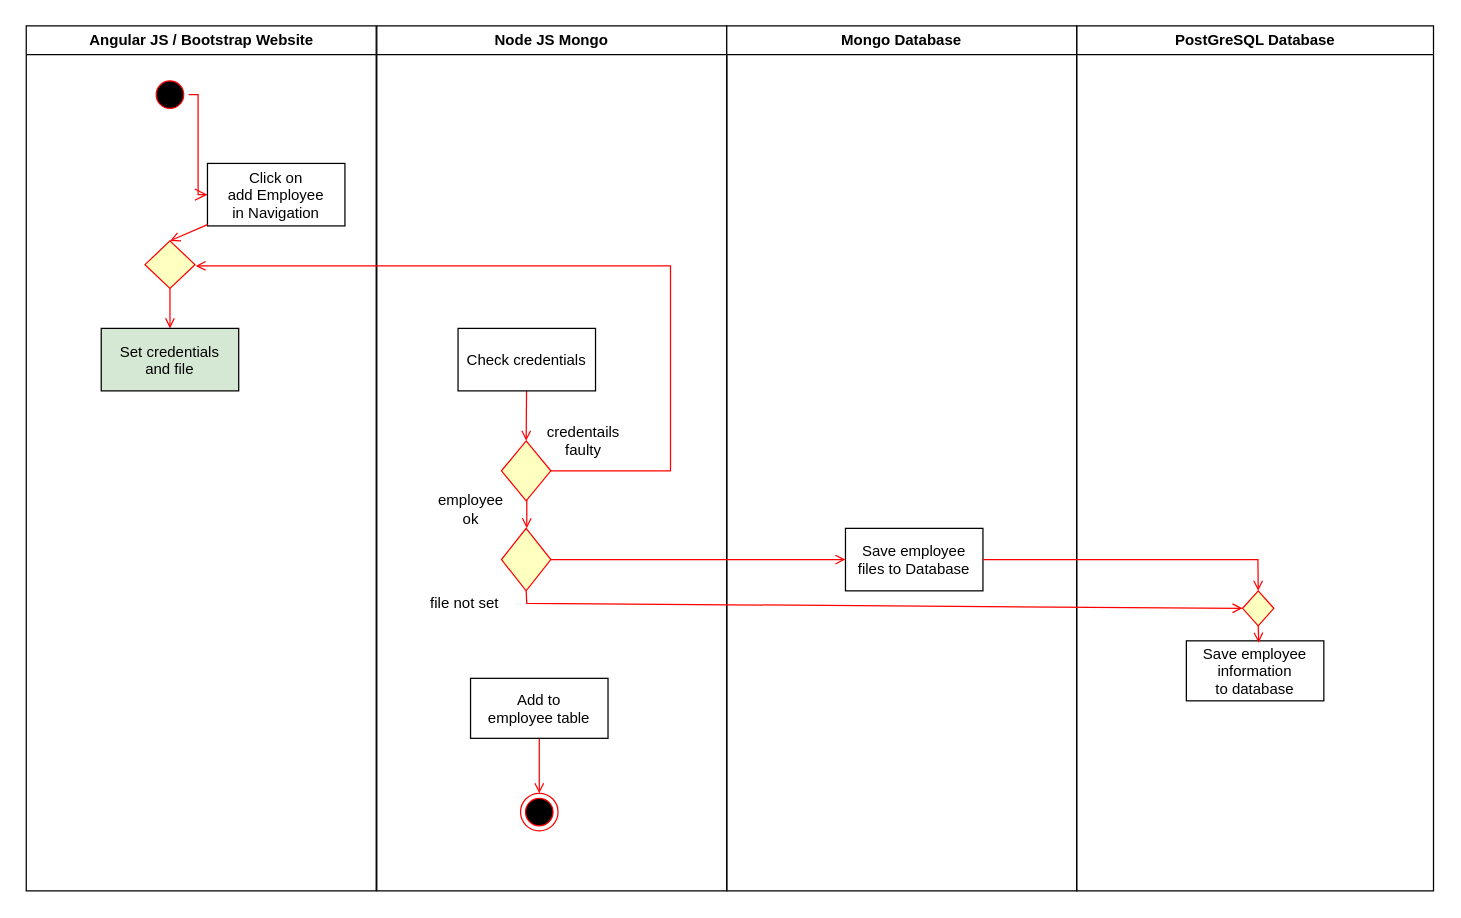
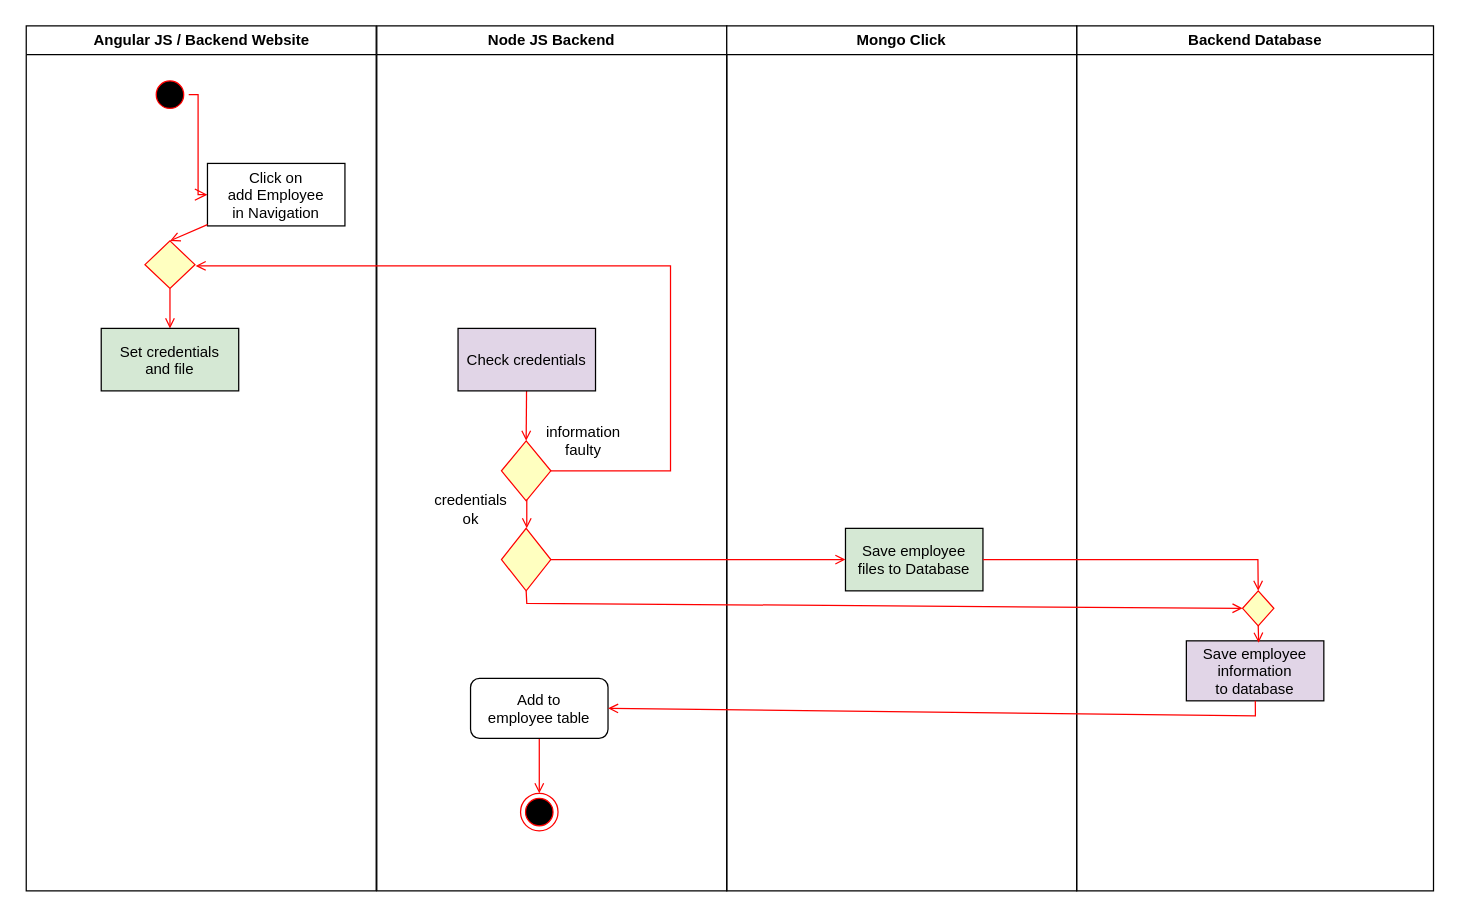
  <mxCell id="0" />
  <mxCell id="1" parent="0" />
- <mxCell id="2" value="Angular JS / Bootstrap Website" style="swimlane;whiteSpace=wrap" parent="1" vertex="1"><mxGeometry x="20.5" y="20" width="280" height="692" as="geometry" /></mxCell>
+ <mxCell id="2" value="Angular JS / Backend Website" style="swimlane;whiteSpace=wrap" parent="1" vertex="1"><mxGeometry x="20.5" y="20" width="280" height="692" as="geometry" /></mxCell>
  <mxCell id="3" value="" style="ellipse;shape=startState;fillColor=#000000;strokeColor=#ff0000;" parent="2" vertex="1"><mxGeometry x="100" y="40" width="30" height="30" as="geometry" /></mxCell>
  <mxCell id="4" value="" style="edgeStyle=elbowEdgeStyle;elbow=horizontal;verticalAlign=bottom;endArrow=open;endSize=8;strokeColor=#FF0000;endFill=1;rounded=0" parent="2" source="3" target="5" edge="1"><mxGeometry x="100" y="40" as="geometry"><mxPoint x="115" y="110" as="targetPoint" /></mxGeometry></mxCell>
  <mxCell id="5" value="Click on &#10;add Employee &#10;in Navigation" style="" parent="2" vertex="1"><mxGeometry x="145" y="110" width="110" height="50" as="geometry" /></mxCell>
  <mxCell id="6" value="" style="endArrow=open;strokeColor=#FF0000;endFill=1;rounded=0" parent="2" edge="1"><mxGeometry relative="1" as="geometry"><mxPoint x="115" y="262" as="sourcePoint" /><mxPoint x="115" y="250" as="targetPoint" /></mxGeometry></mxCell>
  <mxCell id="7" value="" style="endArrow=open;strokeColor=#FF0000;endFill=1;rounded=0;entryX=0.5;entryY=0;entryDx=0;entryDy=0;" edge="1" parent="2" source="9" target="8"><mxGeometry relative="1" as="geometry"><mxPoint x="279.5" y="288" as="sourcePoint" /><mxPoint x="115" y="212" as="targetPoint" /></mxGeometry></mxCell>
  <mxCell id="8" value="Set credentials&#10;and file" style="fillColor=#d5e8d4;" vertex="1" parent="2"><mxGeometry x="60" y="242" width="110" height="50" as="geometry" /></mxCell>
  <mxCell id="9" value="" style="rhombus;whiteSpace=wrap;html=1;fillColor=#ffffc0;strokeColor=#ff0000;" vertex="1" parent="2"><mxGeometry x="95" y="172" width="40" height="38" as="geometry" /></mxCell>
  <mxCell id="10" value="" style="endArrow=open;strokeColor=#FF0000;endFill=1;rounded=0;entryX=0.5;entryY=0;entryDx=0;entryDy=0;" edge="1" parent="2" source="5" target="9"><mxGeometry relative="1" as="geometry"><mxPoint x="279.5" y="288" as="sourcePoint" /><mxPoint x="279.5" y="370" as="targetPoint" /></mxGeometry></mxCell>
- <mxCell id="11" value="Node JS Mongo" style="swimlane;whiteSpace=wrap" parent="1" vertex="1"><mxGeometry x="301" y="20" width="280" height="692" as="geometry" /></mxCell>
+ <mxCell id="11" value="Node JS Backend" style="swimlane;whiteSpace=wrap" parent="1" vertex="1"><mxGeometry x="301" y="20" width="280" height="692" as="geometry" /></mxCell>
  <mxCell id="12" value="" style="endArrow=open;strokeColor=#FF0000;endFill=1;rounded=0;entryX=0.5;entryY=0;entryDx=0;entryDy=0;" edge="1" parent="11" source="15" target="13"><mxGeometry relative="1" as="geometry"><mxPoint x="120.08" y="262" as="sourcePoint" /><mxPoint x="120.5" y="292" as="targetPoint" /></mxGeometry></mxCell>
  <mxCell id="13" value="" style="rhombus;whiteSpace=wrap;html=1;fillColor=#ffffc0;strokeColor=#ff0000;" vertex="1" parent="11"><mxGeometry x="99.75" y="332" width="39.5" height="48" as="geometry" /></mxCell>
  <mxCell id="14" value="" style="endArrow=open;strokeColor=#FF0000;endFill=1;rounded=0;exitX=1;exitY=0.5;exitDx=0;exitDy=0;" parent="11" source="13" edge="1"><mxGeometry relative="1" as="geometry"><mxPoint x="195.5" y="312" as="sourcePoint" /><mxPoint x="-145" y="192" as="targetPoint" /><Array as="points"><mxPoint x="235" y="356" /><mxPoint x="235" y="192" /></Array></mxGeometry></mxCell>
- <mxCell id="15" value="Check credentials" style="" vertex="1" parent="11"><mxGeometry x="65" y="242" width="110" height="50" as="geometry" /></mxCell>
- <mxCell id="16" value="&lt;div&gt;credentails &lt;br&gt;&lt;/div&gt;&lt;div&gt;faulty&lt;/div&gt;" style="text;html=1;align=center;verticalAlign=middle;resizable=0;points=[];autosize=1;" vertex="1" parent="11"><mxGeometry x="125" y="317" width="80" height="30" as="geometry" /></mxCell>
- <mxCell id="17" value="&lt;div&gt;employee&lt;/div&gt;&lt;div&gt;ok&lt;br&gt;&lt;/div&gt;" style="text;html=1;align=center;verticalAlign=middle;resizable=0;points=[];autosize=1;" vertex="1" parent="11"><mxGeometry x="35" y="372" width="80" height="30" as="geometry" /></mxCell>
+ <mxCell id="15" value="Check credentials" style="fillColor=#e1d5e7;" vertex="1" parent="11"><mxGeometry x="65" y="242" width="110" height="50" as="geometry" /></mxCell>
+ <mxCell id="16" value="&lt;div&gt;information &lt;br&gt;&lt;/div&gt;&lt;div&gt;faulty&lt;/div&gt;" style="text;html=1;align=center;verticalAlign=middle;resizable=0;points=[];autosize=1;" vertex="1" parent="11"><mxGeometry x="125" y="317" width="80" height="30" as="geometry" /></mxCell>
+ <mxCell id="17" value="&lt;div&gt;credentials&lt;/div&gt;&lt;div&gt;ok&lt;br&gt;&lt;/div&gt;" style="text;html=1;align=center;verticalAlign=middle;resizable=0;points=[];autosize=1;" vertex="1" parent="11"><mxGeometry x="35" y="372" width="80" height="30" as="geometry" /></mxCell>
  <mxCell id="18" value="" style="rhombus;whiteSpace=wrap;html=1;fillColor=#ffffc0;strokeColor=#ff0000;" vertex="1" parent="11"><mxGeometry x="99.75" y="402" width="39.5" height="50" as="geometry" /></mxCell>
- <mxCell id="19" value="file not set" style="text;html=1;align=center;verticalAlign=middle;resizable=0;points=[];autosize=1;" vertex="1" parent="11"><mxGeometry x="35" y="452" width="70" height="20" as="geometry" /></mxCell>
  <mxCell id="20" value="" style="endArrow=open;strokeColor=#FF0000;endFill=1;rounded=0;" edge="1" parent="11"><mxGeometry relative="1" as="geometry"><mxPoint x="120" y="379" as="sourcePoint" /><mxPoint x="120" y="402" as="targetPoint" /><Array as="points" /></mxGeometry></mxCell>
  <mxCell id="21" value="" style="ellipse;shape=endState;fillColor=#000000;strokeColor=#ff0000" vertex="1" parent="11"><mxGeometry x="115" y="614" width="30" height="30" as="geometry" /></mxCell>
  <mxCell id="22" value="" style="endArrow=open;strokeColor=#FF0000;endFill=1;rounded=0;entryX=0.5;entryY=0;entryDx=0;entryDy=0;exitX=0.5;exitY=1;exitDx=0;exitDy=0;" edge="1" parent="11" source="32"><mxGeometry relative="1" as="geometry"><mxPoint x="130" y="602" as="sourcePoint" /><Array as="points" /><mxPoint x="130" y="614" as="targetPoint" /></mxGeometry></mxCell>
- <mxCell id="23" value="PostGreSQL Database" style="swimlane;whiteSpace=wrap" parent="1" vertex="1"><mxGeometry x="861" y="20" width="285.5" height="692" as="geometry" /></mxCell>
- <mxCell id="24" value="Save employee &#10;information&#10;to database" style="" vertex="1" parent="23"><mxGeometry x="87.75" y="492" width="110" height="48" as="geometry" /></mxCell>
+ <mxCell id="23" value="Backend Database" style="swimlane;whiteSpace=wrap" parent="1" vertex="1"><mxGeometry x="861" y="20" width="285.5" height="692" as="geometry" /></mxCell>
+ <mxCell id="24" value="Save employee &#10;information&#10;to database" style="fillColor=#e1d5e7;" vertex="1" parent="23"><mxGeometry x="87.75" y="492" width="110" height="48" as="geometry" /></mxCell>
  <mxCell id="25" value="" style="rhombus;whiteSpace=wrap;html=1;fillColor=#ffffc0;strokeColor=#ff0000;" vertex="1" parent="23"><mxGeometry x="132.75" y="452" width="25" height="28" as="geometry" /></mxCell>
  <mxCell id="26" value="" style="endArrow=open;strokeColor=#FF0000;endFill=1;rounded=0;exitX=0.5;exitY=1;exitDx=0;exitDy=0;entryX=0.526;entryY=0.033;entryDx=0;entryDy=0;entryPerimeter=0;" edge="1" parent="23" source="25" target="24"><mxGeometry relative="1" as="geometry"><mxPoint x="-55" y="482" as="sourcePoint" /><mxPoint x="143" y="492" as="targetPoint" /><Array as="points" /></mxGeometry></mxCell>
- <mxCell id="27" value="Mongo Database" style="swimlane;whiteSpace=wrap" vertex="1" parent="1"><mxGeometry x="581" y="20" width="280" height="692" as="geometry" /></mxCell>
- <mxCell id="28" value="Save employee&#10;files to Database" style="" vertex="1" parent="27"><mxGeometry x="95" y="402" width="110" height="50" as="geometry" /></mxCell>
+ <mxCell id="27" value="Mongo Click" style="swimlane;whiteSpace=wrap" vertex="1" parent="1"><mxGeometry x="581" y="20" width="280" height="692" as="geometry" /></mxCell>
+ <mxCell id="28" value="Save employee&#10;files to Database" style="fillColor=#d5e8d4;" vertex="1" parent="27"><mxGeometry x="95" y="402" width="110" height="50" as="geometry" /></mxCell>
  <mxCell id="29" value="" style="endArrow=open;strokeColor=#FF0000;endFill=1;rounded=0;exitX=1;exitY=0.5;exitDx=0;exitDy=0;entryX=0;entryY=0.5;entryDx=0;entryDy=0;" edge="1" parent="1" source="18" target="28"><mxGeometry relative="1" as="geometry"><mxPoint x="476" y="577" as="sourcePoint" /><mxPoint x="781.5" y="572" as="targetPoint" /><Array as="points" /></mxGeometry></mxCell>
  <mxCell id="30" value="" style="endArrow=open;strokeColor=#FF0000;endFill=1;rounded=0;exitX=0.5;exitY=1;exitDx=0;exitDy=0;entryX=0;entryY=0.5;entryDx=0;entryDy=0;" edge="1" parent="1" source="18" target="25"><mxGeometry relative="1" as="geometry"><mxPoint x="440.25" y="532" as="sourcePoint" /><mxPoint x="936" y="482" as="targetPoint" /><Array as="points"><mxPoint x="421" y="482" /></Array></mxGeometry></mxCell>
  <mxCell id="31" value="" style="endArrow=open;strokeColor=#FF0000;endFill=1;rounded=0;exitX=1;exitY=0.5;exitDx=0;exitDy=0;entryX=0.5;entryY=0;entryDx=0;entryDy=0;" edge="1" parent="1" source="28" target="25"><mxGeometry relative="1" as="geometry"><mxPoint x="865.888" y="428" as="sourcePoint" /><mxPoint x="1016" y="432" as="targetPoint" /><Array as="points"><mxPoint x="1006" y="447" /></Array></mxGeometry></mxCell>
- <mxCell id="32" value="Add to &#10;employee table " style="" vertex="1" parent="1"><mxGeometry x="376" y="542" width="110" height="48" as="geometry" /></mxCell>
+ <mxCell id="32" value="Add to &#10;employee table " style="rounded=1;" vertex="1" parent="1"><mxGeometry x="376" y="542" width="110" height="48" as="geometry" /></mxCell>
+ <mxCell id="33" value="" style="endArrow=open;strokeColor=#FF0000;endFill=1;rounded=0;entryX=1;entryY=0.5;entryDx=0;entryDy=0;" edge="1" parent="1" source="24" target="32"><mxGeometry relative="1" as="geometry"><mxPoint x="1004" y="621" as="sourcePoint" /><Array as="points"><mxPoint x="1004" y="572" /></Array></mxGeometry></mxCell>
